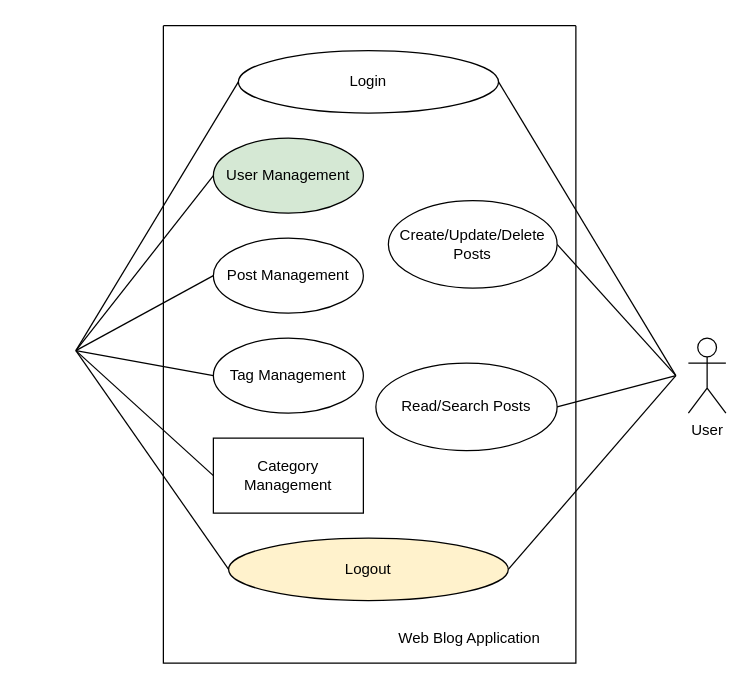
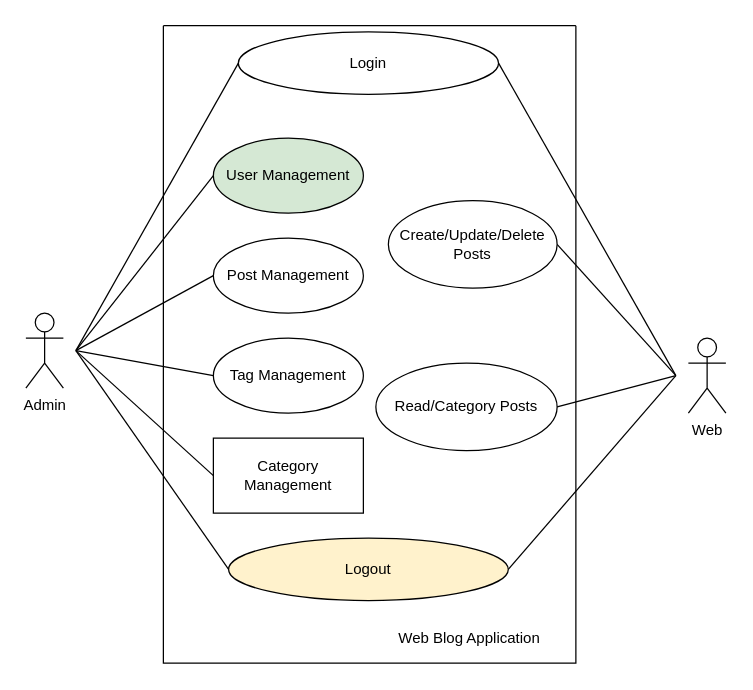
  <mxCell id="0" />
  <mxCell id="1" parent="0" />
+ <mxCell id="2" value="Admin" style="shape=umlActor;verticalLabelPosition=bottom;verticalAlign=top;html=1;outlineConnect=0;" vertex="1" parent="1"><mxGeometry x="20" y="250" width="30" height="60" as="geometry" /></mxCell>
  <mxCell id="3" value="" style="swimlane;startSize=0;" vertex="1" parent="1"><mxGeometry x="130" y="20" width="330" height="510" as="geometry" /></mxCell>
  <mxCell id="4" style="edgeStyle=none;shape=connector;rounded=0;orthogonalLoop=1;jettySize=auto;html=1;exitX=0;exitY=0.5;exitDx=0;exitDy=0;strokeColor=default;align=center;verticalAlign=middle;fontFamily=Helvetica;fontSize=11;fontColor=default;labelBackgroundColor=default;endArrow=none;endFill=0;" edge="1" parent="3" source="6"><mxGeometry relative="1" as="geometry"><mxPoint x="-70" y="260" as="targetPoint" /></mxGeometry></mxCell>
  <mxCell id="5" style="edgeStyle=none;shape=connector;rounded=0;orthogonalLoop=1;jettySize=auto;html=1;exitX=1;exitY=0.5;exitDx=0;exitDy=0;strokeColor=default;align=center;verticalAlign=middle;fontFamily=Helvetica;fontSize=11;fontColor=default;labelBackgroundColor=default;endArrow=none;endFill=0;" edge="1" parent="3" source="6"><mxGeometry relative="1" as="geometry"><mxPoint x="410" y="280" as="targetPoint" /></mxGeometry></mxCell>
- <mxCell id="6" value="Login" style="ellipse;whiteSpace=wrap;html=1;" vertex="1" parent="3"><mxGeometry x="60" y="20" width="208.13" height="50" as="geometry" /></mxCell>
+ <mxCell id="6" value="Login" style="ellipse;whiteSpace=wrap;html=1;" vertex="1" parent="3"><mxGeometry x="60" y="5" width="208.13" height="50" as="geometry" /></mxCell>
  <mxCell id="7" style="edgeStyle=none;shape=connector;rounded=0;orthogonalLoop=1;jettySize=auto;html=1;exitX=1;exitY=0.5;exitDx=0;exitDy=0;strokeColor=default;align=center;verticalAlign=middle;fontFamily=Helvetica;fontSize=11;fontColor=default;labelBackgroundColor=default;endArrow=none;endFill=0;" edge="1" parent="3" source="8"><mxGeometry relative="1" as="geometry"><mxPoint x="410" y="280" as="targetPoint" /></mxGeometry></mxCell>
  <mxCell id="8" value="Create/Update/Delete Posts" style="ellipse;whiteSpace=wrap;html=1;" vertex="1" parent="3"><mxGeometry x="180" y="140" width="135" height="70" as="geometry" /></mxCell>
  <mxCell id="9" style="rounded=0;orthogonalLoop=1;jettySize=auto;html=1;exitX=0;exitY=0.5;exitDx=0;exitDy=0;endArrow=none;endFill=0;" edge="1" parent="3" source="10"><mxGeometry relative="1" as="geometry"><mxPoint x="-70" y="260" as="targetPoint" /></mxGeometry></mxCell>
  <mxCell id="10" value="User Management" style="ellipse;whiteSpace=wrap;html=1;fillColor=#d5e8d4;" vertex="1" parent="3"><mxGeometry x="40" y="90" width="120" height="60" as="geometry" /></mxCell>
  <mxCell id="11" style="edgeStyle=none;shape=connector;rounded=0;orthogonalLoop=1;jettySize=auto;html=1;exitX=0;exitY=0.5;exitDx=0;exitDy=0;strokeColor=default;align=center;verticalAlign=middle;fontFamily=Helvetica;fontSize=11;fontColor=default;labelBackgroundColor=default;endArrow=none;endFill=0;" edge="1" parent="3" source="12"><mxGeometry relative="1" as="geometry"><mxPoint x="-70" y="260" as="targetPoint" /></mxGeometry></mxCell>
  <mxCell id="12" value="Post Management" style="ellipse;whiteSpace=wrap;html=1;" vertex="1" parent="3"><mxGeometry x="40" y="170" width="120" height="60" as="geometry" /></mxCell>
  <mxCell id="13" style="edgeStyle=none;shape=connector;rounded=0;orthogonalLoop=1;jettySize=auto;html=1;exitX=0;exitY=0.5;exitDx=0;exitDy=0;strokeColor=default;align=center;verticalAlign=middle;fontFamily=Helvetica;fontSize=11;fontColor=default;labelBackgroundColor=default;endArrow=none;endFill=0;" edge="1" parent="3" source="14"><mxGeometry relative="1" as="geometry"><mxPoint x="-70" y="260" as="targetPoint" /></mxGeometry></mxCell>
  <mxCell id="14" value="Tag Management" style="ellipse;whiteSpace=wrap;html=1;" vertex="1" parent="3"><mxGeometry x="40" y="250" width="120" height="60" as="geometry" /></mxCell>
  <mxCell id="15" style="edgeStyle=none;shape=connector;rounded=0;orthogonalLoop=1;jettySize=auto;html=1;exitX=0;exitY=0.5;exitDx=0;exitDy=0;strokeColor=default;align=center;verticalAlign=middle;fontFamily=Helvetica;fontSize=11;fontColor=default;labelBackgroundColor=default;endArrow=none;endFill=0;" edge="1" parent="3" source="16"><mxGeometry relative="1" as="geometry"><mxPoint x="-70" y="260" as="targetPoint" /></mxGeometry></mxCell>
  <mxCell id="16" value="Category Management" style="whiteSpace=wrap;html=1;rounded=0;" vertex="1" parent="3"><mxGeometry x="40" y="330" width="120" height="60" as="geometry" /></mxCell>
  <mxCell id="17" style="edgeStyle=none;shape=connector;rounded=0;orthogonalLoop=1;jettySize=auto;html=1;exitX=0;exitY=0.5;exitDx=0;exitDy=0;strokeColor=default;align=center;verticalAlign=middle;fontFamily=Helvetica;fontSize=11;fontColor=default;labelBackgroundColor=default;endArrow=none;endFill=0;" edge="1" parent="3" source="19"><mxGeometry relative="1" as="geometry"><mxPoint x="-70" y="260" as="targetPoint" /></mxGeometry></mxCell>
  <mxCell id="18" style="edgeStyle=none;shape=connector;rounded=0;orthogonalLoop=1;jettySize=auto;html=1;exitX=1;exitY=0.5;exitDx=0;exitDy=0;strokeColor=default;align=center;verticalAlign=middle;fontFamily=Helvetica;fontSize=11;fontColor=default;labelBackgroundColor=default;endArrow=none;endFill=0;" edge="1" parent="3" source="19"><mxGeometry relative="1" as="geometry"><mxPoint x="410" y="280" as="targetPoint" /></mxGeometry></mxCell>
  <mxCell id="19" value="Logout" style="ellipse;whiteSpace=wrap;html=1;fillColor=#fff2cc;" vertex="1" parent="3"><mxGeometry x="52.19" y="410" width="223.75" height="50" as="geometry" /></mxCell>
  <mxCell id="20" style="edgeStyle=none;shape=connector;rounded=0;orthogonalLoop=1;jettySize=auto;html=1;exitX=1;exitY=0.5;exitDx=0;exitDy=0;strokeColor=default;align=center;verticalAlign=middle;fontFamily=Helvetica;fontSize=11;fontColor=default;labelBackgroundColor=default;endArrow=none;endFill=0;" edge="1" parent="3" source="21"><mxGeometry relative="1" as="geometry"><mxPoint x="410" y="280" as="targetPoint" /></mxGeometry></mxCell>
- <mxCell id="21" value="Read/Search Posts" style="ellipse;whiteSpace=wrap;html=1;" vertex="1" parent="3"><mxGeometry x="170" y="270" width="145" height="70" as="geometry" /></mxCell>
+ <mxCell id="21" value="Read/Category Posts" style="ellipse;whiteSpace=wrap;html=1;" vertex="1" parent="3"><mxGeometry x="170" y="270" width="145" height="70" as="geometry" /></mxCell>
  <mxCell id="22" value="Web Blog Application" style="text;html=1;align=center;verticalAlign=middle;whiteSpace=wrap;rounded=0;" vertex="1" parent="3"><mxGeometry x="175" y="475" width="140" height="30" as="geometry" /></mxCell>
- <mxCell id="23" value="User" style="shape=umlActor;verticalLabelPosition=bottom;verticalAlign=top;html=1;outlineConnect=0;" vertex="1" parent="1"><mxGeometry x="550" y="270" width="30" height="60" as="geometry" /></mxCell>
+ <mxCell id="23" value="Web" style="shape=umlActor;verticalLabelPosition=bottom;verticalAlign=top;html=1;outlineConnect=0;" vertex="1" parent="1"><mxGeometry x="550" y="270" width="30" height="60" as="geometry" /></mxCell>
